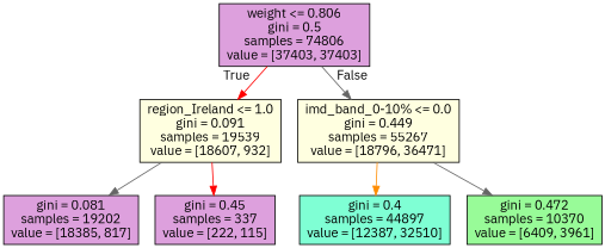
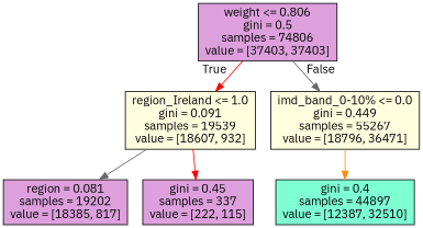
  digraph {
    fontname="IBM Plex Sans"
    node [color=black fillcolor=plum fontname="IBM Plex Sans" shape=box style=filled]
    edge [color=gray40 fontname="IBM Plex Sans"]
    n1 [label="weight <= 0.806\ngini = 0.5\nsamples = 74806\nvalue = [37403, 37403]"]
    n2 [fillcolor=lightyellow label="region_Ireland <= 1.0\ngini = 0.091\nsamples = 19539\nvalue = [18607, 932]"]
    n3 [fillcolor=lightyellow label="imd_band_0-10% <= 0.0\ngini = 0.449\nsamples = 55267\nvalue = [18796, 36471]"]
-   n4 [label="gini = 0.081\nsamples = 19202\nvalue = [18385, 817]"]
+   n4 [label="region = 0.081\nsamples = 19202\nvalue = [18385, 817]"]
    n5 [label="gini = 0.45\nsamples = 337\nvalue = [222, 115]"]
    n6 [fillcolor=aquamarine label="gini = 0.4\nsamples = 44897\nvalue = [12387, 32510]"]
-   n7 [fillcolor=palegreen label="gini = 0.472\nsamples = 10370\nvalue = [6409, 3961]"]
    n1 -> n2 [color=red headlabel=True labelangle=45 labeldistance=2.5]
    n1 -> n3 [headlabel=False labelangle=-45 labeldistance=2.5]
    n2 -> n4
    n2 -> n5 [color=red]
    n3 -> n6 [color=darkorange]
-   n3 -> n7
  }
